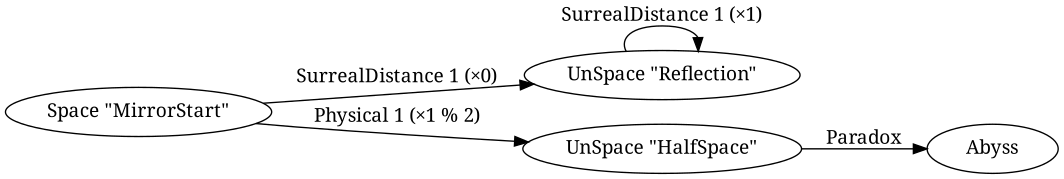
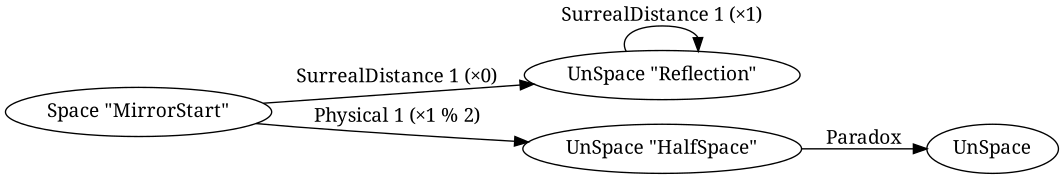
  digraph {
    rankdir=LR
    fontname="Noto Serif"
    node [fontname="Noto Serif"]
    edge [fontname="Noto Serif"]
    "Space \"MirrorStart\""
    "UnSpace \"Reflection\""
    "UnSpace \"HalfSpace\""
-   Abyss
+   Abyss [label=UnSpace]
    "Space \"MirrorStart\"" -> "UnSpace \"Reflection\"" [label="SurrealDistance 1 (×0)"]
    "Space \"MirrorStart\"" -> "UnSpace \"HalfSpace\"" [label="Physical 1 (×1 % 2)"]
    "UnSpace \"Reflection\"" -> "UnSpace \"Reflection\"" [label="SurrealDistance 1 (×1)"]
    "UnSpace \"HalfSpace\"" -> Abyss [label=Paradox]
  }
